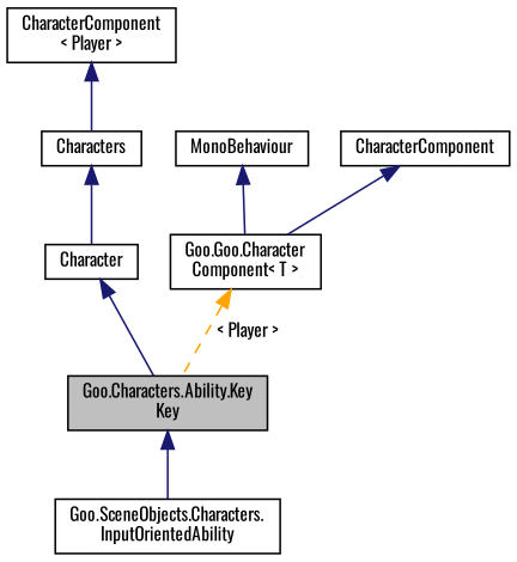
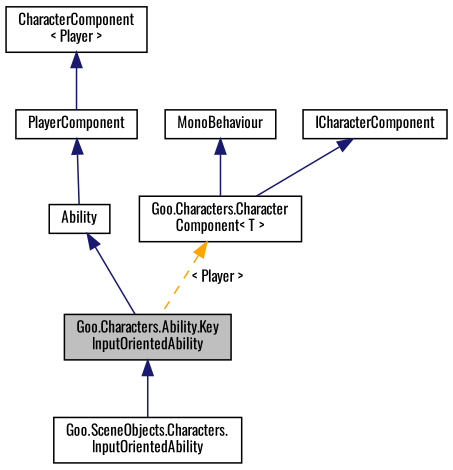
  digraph {
    fontname=Oswald
    node [color=black fillcolor=white fontname=Oswald fontsize=10 shape=record style=filled]
    edge [color=midnightblue dir=back fontname=Oswald fontsize=10 labelfontname=Calibrii labelfontsize=10 style=solid]
-   n1 [fillcolor=grey75 fontcolor=black height=0.2 label="Goo.Characters.Ability.Key\lKey" width=0.4]
+   n1 [fillcolor=grey75 fontcolor=black height=0.2 label="Goo.Characters.Ability.Key\lInputOrientedAbility" width=0.4]
    n2 [height=0.2 label="Goo.SceneObjects.Characters.\lInputOrientedAbility" width=0.4]
-   n3 [height=0.2 label=Character width=0.4]
-   n4 [height=0.2 label=Characters width=0.4]
+   n3 [height=0.2 label=Ability width=0.4]
+   n4 [height=0.2 label=PlayerComponent width=0.4]
    n5 [height=0.2 label="CharacterComponent\l\< Player \>" width=0.4]
-   n6 [height=0.2 label="Goo.Goo.Character\lComponent\< T \>" width=0.4]
+   n6 [height=0.2 label="Goo.Characters.Character\lComponent\< T \>" width=0.4]
    n7 [height=0.2 label=MonoBehaviour width=0.4]
-   n8 [height=0.2 label=CharacterComponent width=0.4]
+   n8 [height=0.2 label=ICharacterComponent width=0.4]
    n1 -> n2
    n3 -> n1
    n4 -> n3
    n5 -> n4
    n6 -> n1 [color=orange label=" \< Player \>" style=dashed]
    n7 -> n6
    n8 -> n6
  }
